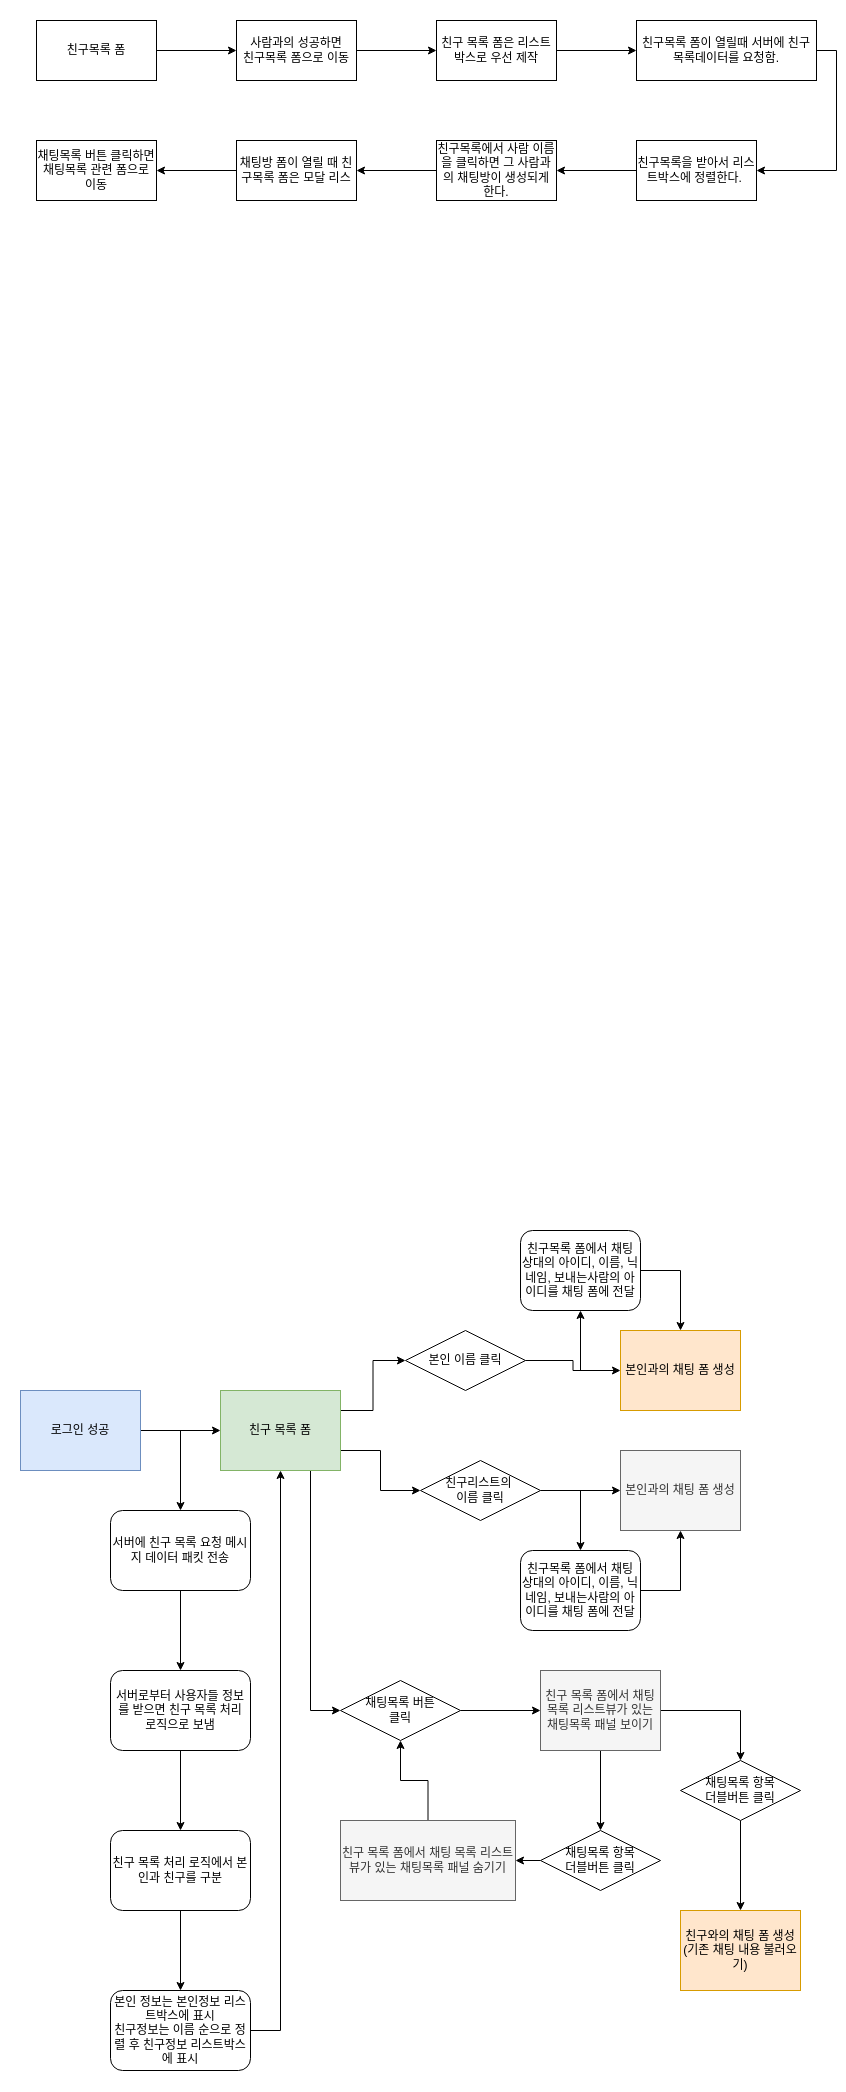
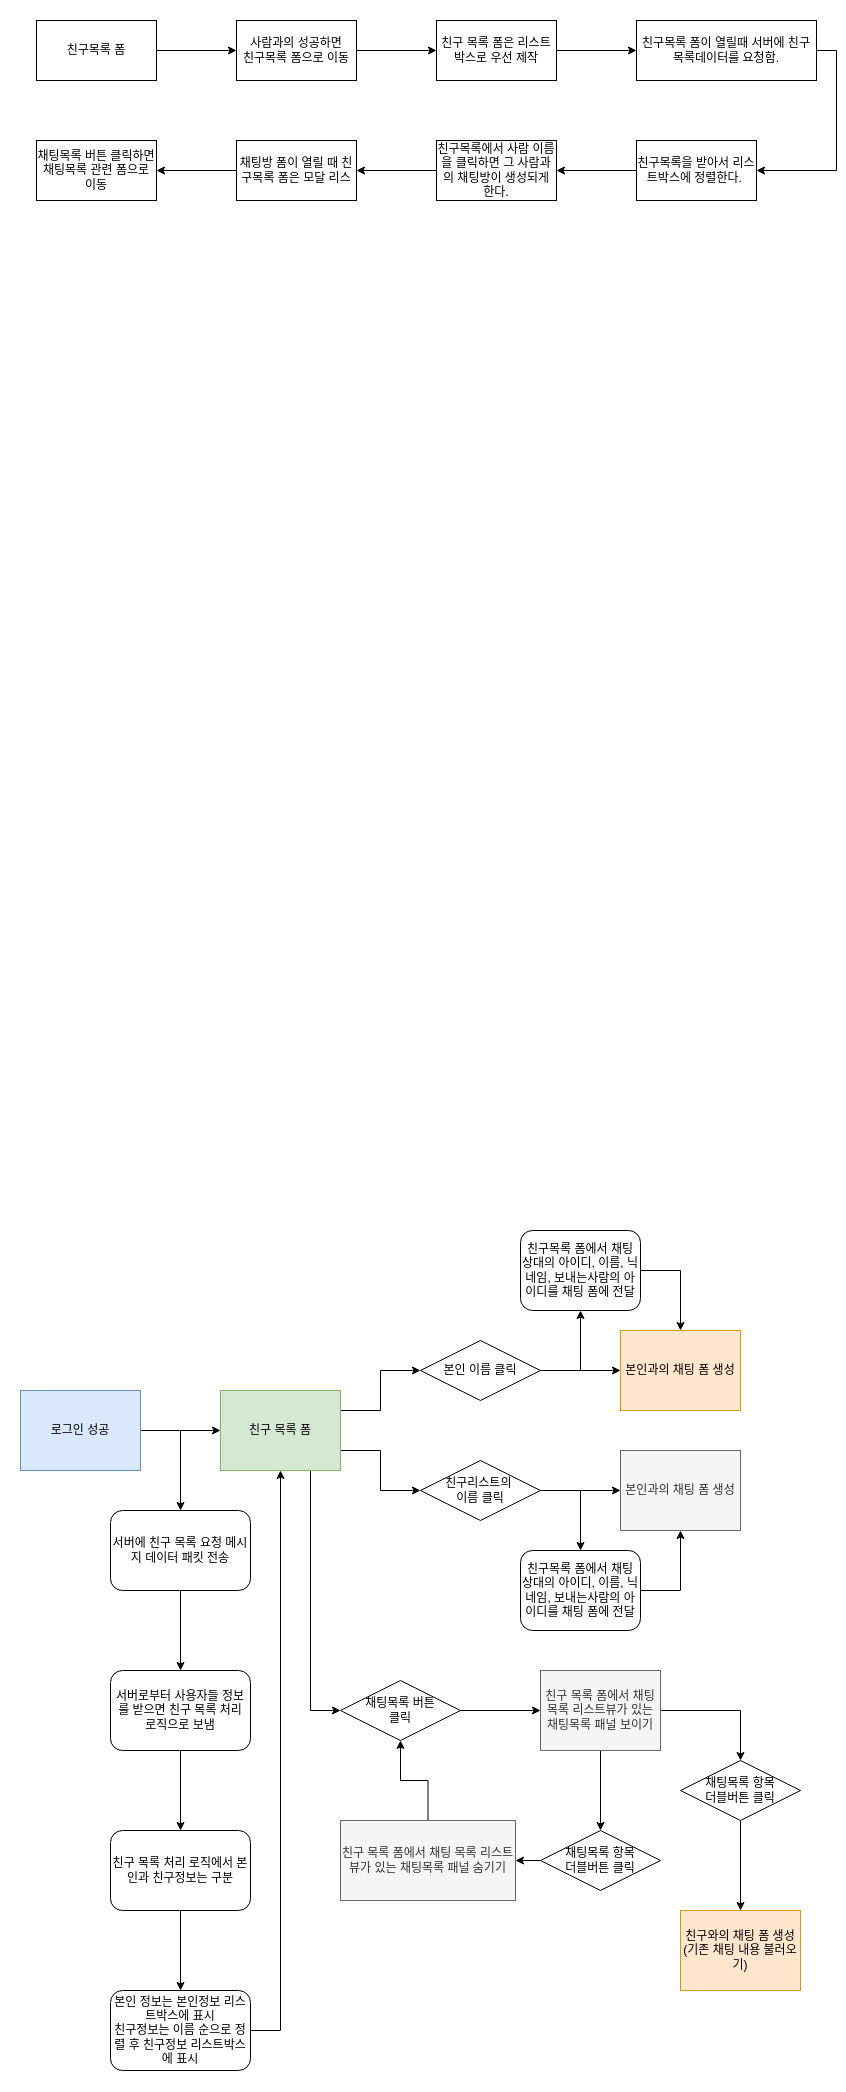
  <mxCell id="0" />
  <mxCell id="1" parent="0" />
  <mxCell id="2" style="edgeStyle=orthogonalEdgeStyle;rounded=0;orthogonalLoop=1;jettySize=auto;html=1;exitX=1;exitY=0.5;exitDx=0;exitDy=0;entryX=0;entryY=0.5;entryDx=0;entryDy=0;" parent="1" source="3" target="5" edge="1"><mxGeometry relative="1" as="geometry" /></mxCell>
  <mxCell id="3" value="친구목록 폼" style="rounded=0;whiteSpace=wrap;html=1;" parent="1" vertex="1"><mxGeometry x="36" y="20" width="120" height="60" as="geometry" /></mxCell>
  <mxCell id="4" style="edgeStyle=orthogonalEdgeStyle;rounded=0;orthogonalLoop=1;jettySize=auto;html=1;exitX=1;exitY=0.5;exitDx=0;exitDy=0;entryX=0;entryY=0.5;entryDx=0;entryDy=0;" parent="1" source="5" target="7" edge="1"><mxGeometry relative="1" as="geometry" /></mxCell>
  <mxCell id="5" value="사람과의 성공하면&lt;div&gt;친구목록 폼으로 이동&lt;/div&gt;" style="rounded=0;whiteSpace=wrap;html=1;" parent="1" vertex="1"><mxGeometry x="236" y="20" width="120" height="60" as="geometry" /></mxCell>
  <mxCell id="6" style="edgeStyle=orthogonalEdgeStyle;rounded=0;orthogonalLoop=1;jettySize=auto;html=1;exitX=1;exitY=0.5;exitDx=0;exitDy=0;entryX=0;entryY=0.5;entryDx=0;entryDy=0;" parent="1" source="7" target="9" edge="1"><mxGeometry relative="1" as="geometry" /></mxCell>
  <mxCell id="7" value="친구 목록 폼은 리스트박스로 우선 제작" style="rounded=0;whiteSpace=wrap;html=1;" parent="1" vertex="1"><mxGeometry x="436" y="20" width="120" height="60" as="geometry" /></mxCell>
  <mxCell id="8" style="edgeStyle=orthogonalEdgeStyle;rounded=0;orthogonalLoop=1;jettySize=auto;html=1;exitX=1;exitY=0.5;exitDx=0;exitDy=0;entryX=1;entryY=0.5;entryDx=0;entryDy=0;" parent="1" source="9" target="11" edge="1"><mxGeometry relative="1" as="geometry" /></mxCell>
  <mxCell id="9" value="친구목록 폼이 열릴때 서버에 친구목록데이터를 요청함." style="rounded=0;whiteSpace=wrap;html=1;" parent="1" vertex="1"><mxGeometry x="636" y="20" width="180" height="60" as="geometry" /></mxCell>
  <mxCell id="10" style="edgeStyle=orthogonalEdgeStyle;rounded=0;orthogonalLoop=1;jettySize=auto;html=1;exitX=0;exitY=0.5;exitDx=0;exitDy=0;entryX=1;entryY=0.5;entryDx=0;entryDy=0;" parent="1" source="11" target="13" edge="1"><mxGeometry relative="1" as="geometry" /></mxCell>
  <mxCell id="11" value="친구목록을 받아서 리스트박스에 정렬한다.&amp;nbsp;" style="rounded=0;whiteSpace=wrap;html=1;" parent="1" vertex="1"><mxGeometry x="636" y="140" width="120" height="60" as="geometry" /></mxCell>
  <mxCell id="12" style="edgeStyle=orthogonalEdgeStyle;rounded=0;orthogonalLoop=1;jettySize=auto;html=1;exitX=0;exitY=0.5;exitDx=0;exitDy=0;entryX=1;entryY=0.5;entryDx=0;entryDy=0;" parent="1" source="13" target="15" edge="1"><mxGeometry relative="1" as="geometry"><mxPoint x="386" y="170" as="targetPoint" /></mxGeometry></mxCell>
  <mxCell id="13" value="친구목록에서 사람 이름을 클릭하면 그 사람과의 채팅방이 생성되게 한다." style="rounded=0;whiteSpace=wrap;html=1;" parent="1" vertex="1"><mxGeometry x="436" y="140" width="120" height="60" as="geometry" /></mxCell>
  <mxCell id="14" style="edgeStyle=orthogonalEdgeStyle;rounded=0;orthogonalLoop=1;jettySize=auto;html=1;exitX=0;exitY=0.5;exitDx=0;exitDy=0;entryX=1;entryY=0.5;entryDx=0;entryDy=0;" parent="1" source="15" target="16" edge="1"><mxGeometry relative="1" as="geometry" /></mxCell>
  <mxCell id="15" value="채팅방 폼이 열릴 때 친구목록 폼은 모달 리스" style="rounded=0;whiteSpace=wrap;html=1;" parent="1" vertex="1"><mxGeometry x="236" y="140" width="120" height="60" as="geometry" /></mxCell>
  <mxCell id="16" value="채팅목록 버튼 클릭하면 채팅목록 관련 폼으로 이동" style="rounded=0;whiteSpace=wrap;html=1;" parent="1" vertex="1"><mxGeometry x="36" y="140" width="120" height="60" as="geometry" /></mxCell>
  <mxCell id="17" style="edgeStyle=orthogonalEdgeStyle;rounded=0;orthogonalLoop=1;jettySize=auto;html=1;exitX=1;exitY=0.5;exitDx=0;exitDy=0;entryX=0;entryY=0.5;entryDx=0;entryDy=0;" edge="1" parent="1" source="18" target="22"><mxGeometry relative="1" as="geometry"><mxPoint x="210" y="1430" as="targetPoint" /></mxGeometry></mxCell>
  <mxCell id="18" value="로그인 성공" style="rounded=0;whiteSpace=wrap;html=1;fillColor=#dae8fc;strokeColor=#6c8ebf;" vertex="1" parent="1"><mxGeometry x="20" y="1390" width="120" height="80" as="geometry" /></mxCell>
  <mxCell id="19" style="edgeStyle=orthogonalEdgeStyle;rounded=0;orthogonalLoop=1;jettySize=auto;html=1;exitX=1;exitY=0.25;exitDx=0;exitDy=0;entryX=0;entryY=0.5;entryDx=0;entryDy=0;" edge="1" parent="1" source="22" target="33"><mxGeometry relative="1" as="geometry" /></mxCell>
  <mxCell id="20" style="edgeStyle=orthogonalEdgeStyle;rounded=0;orthogonalLoop=1;jettySize=auto;html=1;exitX=1;exitY=0.75;exitDx=0;exitDy=0;entryX=0;entryY=0.5;entryDx=0;entryDy=0;" edge="1" parent="1" source="22" target="36"><mxGeometry relative="1" as="geometry" /></mxCell>
  <mxCell id="21" style="edgeStyle=orthogonalEdgeStyle;rounded=0;orthogonalLoop=1;jettySize=auto;html=1;exitX=0.75;exitY=1;exitDx=0;exitDy=0;entryX=0;entryY=0.5;entryDx=0;entryDy=0;" edge="1" parent="1" source="22" target="45"><mxGeometry relative="1" as="geometry" /></mxCell>
  <mxCell id="22" value="친구 목록 폼" style="rounded=0;whiteSpace=wrap;html=1;fillColor=#d5e8d4;strokeColor=#82b366;" vertex="1" parent="1"><mxGeometry x="220" y="1390" width="120" height="80" as="geometry" /></mxCell>
  <mxCell id="23" style="edgeStyle=orthogonalEdgeStyle;rounded=0;orthogonalLoop=1;jettySize=auto;html=1;exitX=0.5;exitY=1;exitDx=0;exitDy=0;entryX=0.5;entryY=0;entryDx=0;entryDy=0;" edge="1" parent="1" source="24" target="26"><mxGeometry relative="1" as="geometry" /></mxCell>
  <mxCell id="24" value="서버에 친구 목록 요청 메시지 데이터 패킷 전송" style="rounded=1;whiteSpace=wrap;html=1;" vertex="1" parent="1"><mxGeometry x="110" y="1510" width="140" height="80" as="geometry" /></mxCell>
  <mxCell id="25" style="edgeStyle=orthogonalEdgeStyle;rounded=0;orthogonalLoop=1;jettySize=auto;html=1;exitX=0.5;exitY=1;exitDx=0;exitDy=0;entryX=0.5;entryY=0;entryDx=0;entryDy=0;" edge="1" parent="1" source="26" target="28"><mxGeometry relative="1" as="geometry" /></mxCell>
  <mxCell id="26" value="서버로부터 사용자들 정보를 받으면 친구 목록 처리 로직으로 보냄" style="rounded=1;whiteSpace=wrap;html=1;" vertex="1" parent="1"><mxGeometry x="110" y="1670" width="140" height="80" as="geometry" /></mxCell>
  <mxCell id="27" style="edgeStyle=orthogonalEdgeStyle;rounded=0;orthogonalLoop=1;jettySize=auto;html=1;exitX=0.5;exitY=1;exitDx=0;exitDy=0;entryX=0.5;entryY=0;entryDx=0;entryDy=0;" edge="1" parent="1" source="28" target="29"><mxGeometry relative="1" as="geometry" /></mxCell>
- <mxCell id="28" value="친구 목록 처리 로직에서 본인과 친구를 구분" style="rounded=1;whiteSpace=wrap;html=1;" vertex="1" parent="1"><mxGeometry x="110" y="1830" width="140" height="80" as="geometry" /></mxCell>
+ <mxCell id="28" value="친구 목록 처리 로직에서 본인과 친구정보는 구분" style="rounded=1;whiteSpace=wrap;html=1;" vertex="1" parent="1"><mxGeometry x="110" y="1830" width="140" height="80" as="geometry" /></mxCell>
  <mxCell id="29" value="본인 정보는 본인정보 리스트박스에 표시&lt;div&gt;친구정보는 이름 순으로 정렬 후 친구정보 리스트박스에 표시&lt;/div&gt;" style="rounded=1;whiteSpace=wrap;html=1;" vertex="1" parent="1"><mxGeometry x="110" y="1990" width="140" height="80" as="geometry" /></mxCell>
  <mxCell id="30" style="edgeStyle=orthogonalEdgeStyle;rounded=0;orthogonalLoop=1;jettySize=auto;html=1;exitX=1;exitY=0.5;exitDx=0;exitDy=0;entryX=0.5;entryY=1;entryDx=0;entryDy=0;" edge="1" parent="1" source="29" target="22"><mxGeometry relative="1" as="geometry"><mxPoint x="350" y="1550" as="targetPoint" /></mxGeometry></mxCell>
  <mxCell id="31" value="" style="endArrow=classic;html=1;rounded=0;entryX=0.5;entryY=0;entryDx=0;entryDy=0;" edge="1" parent="1" target="24"><mxGeometry width="50" height="50" relative="1" as="geometry"><mxPoint x="180" y="1430" as="sourcePoint" /><mxPoint x="130" y="1490" as="targetPoint" /></mxGeometry></mxCell>
  <mxCell id="32" style="edgeStyle=orthogonalEdgeStyle;rounded=0;orthogonalLoop=1;jettySize=auto;html=1;exitX=1;exitY=0.5;exitDx=0;exitDy=0;entryX=0;entryY=0.5;entryDx=0;entryDy=0;" edge="1" parent="1" source="33" target="34"><mxGeometry relative="1" as="geometry" /></mxCell>
- <mxCell id="33" value="본인 이름 클릭" style="rhombus;whiteSpace=wrap;html=1;" vertex="1" parent="1"><mxGeometry x="405" y="1330" width="120" height="60" as="geometry" /></mxCell>
+ <mxCell id="33" value="본인 이름 클릭" style="rhombus;whiteSpace=wrap;html=1;" vertex="1" parent="1"><mxGeometry x="420" y="1340" width="120" height="60" as="geometry" /></mxCell>
  <mxCell id="34" value="본인과의 채팅 폼 생성" style="rounded=0;whiteSpace=wrap;html=1;fillColor=#ffe6cc;strokeColor=#d79b00;" vertex="1" parent="1"><mxGeometry x="620" y="1330" width="120" height="80" as="geometry" /></mxCell>
  <mxCell id="35" style="edgeStyle=orthogonalEdgeStyle;rounded=0;orthogonalLoop=1;jettySize=auto;html=1;exitX=1;exitY=0.5;exitDx=0;exitDy=0;entryX=0;entryY=0.5;entryDx=0;entryDy=0;" edge="1" parent="1" source="36" target="37"><mxGeometry relative="1" as="geometry" /></mxCell>
  <mxCell id="36" value="친구리스트의&amp;nbsp;&lt;div&gt;이름 클릭&lt;/div&gt;" style="rhombus;whiteSpace=wrap;html=1;" vertex="1" parent="1"><mxGeometry x="420" y="1460" width="120" height="60" as="geometry" /></mxCell>
  <mxCell id="37" value="본인과의 채팅 폼 생성" style="rounded=0;whiteSpace=wrap;html=1;fillColor=#f5f5f5;strokeColor=#666666;fontColor=#333333;" vertex="1" parent="1"><mxGeometry x="620" y="1450" width="120" height="80" as="geometry" /></mxCell>
  <mxCell id="38" value="" style="endArrow=classic;html=1;rounded=0;" edge="1" parent="1" target="40"><mxGeometry width="50" height="50" relative="1" as="geometry"><mxPoint x="580" y="1370" as="sourcePoint" /><mxPoint x="420" y="1450" as="targetPoint" /></mxGeometry></mxCell>
  <mxCell id="39" style="edgeStyle=orthogonalEdgeStyle;rounded=0;orthogonalLoop=1;jettySize=auto;html=1;exitX=1;exitY=0.5;exitDx=0;exitDy=0;entryX=0.5;entryY=0;entryDx=0;entryDy=0;" edge="1" parent="1" source="40" target="34"><mxGeometry relative="1" as="geometry" /></mxCell>
  <mxCell id="40" value="친구목록 폼에서 채팅 상대의 아이디, 이름, 닉네임, 보내는사람의 아이디를 채팅 폼에 전달" style="rounded=1;whiteSpace=wrap;html=1;" vertex="1" parent="1"><mxGeometry x="520" y="1230" width="120" height="80" as="geometry" /></mxCell>
  <mxCell id="41" style="edgeStyle=orthogonalEdgeStyle;rounded=0;orthogonalLoop=1;jettySize=auto;html=1;exitX=1;exitY=0.5;exitDx=0;exitDy=0;entryX=0.5;entryY=1;entryDx=0;entryDy=0;" edge="1" parent="1" source="42" target="37"><mxGeometry relative="1" as="geometry" /></mxCell>
  <mxCell id="42" value="친구목록 폼에서 채팅 상대의 아이디, 이름, 닉네임, 보내는사람의 아이디를 채팅 폼에 전달" style="rounded=1;whiteSpace=wrap;html=1;" vertex="1" parent="1"><mxGeometry x="520" y="1550" width="120" height="80" as="geometry" /></mxCell>
  <mxCell id="43" value="" style="endArrow=classic;html=1;rounded=0;entryX=0.5;entryY=0;entryDx=0;entryDy=0;" edge="1" parent="1" target="42"><mxGeometry width="50" height="50" relative="1" as="geometry"><mxPoint x="580" y="1490" as="sourcePoint" /><mxPoint x="420" y="1450" as="targetPoint" /></mxGeometry></mxCell>
  <mxCell id="44" style="edgeStyle=orthogonalEdgeStyle;rounded=0;orthogonalLoop=1;jettySize=auto;html=1;exitX=1;exitY=0.5;exitDx=0;exitDy=0;entryX=0;entryY=0.5;entryDx=0;entryDy=0;" edge="1" parent="1" source="45" target="48"><mxGeometry relative="1" as="geometry" /></mxCell>
  <mxCell id="45" value="채팅목록 버튼&lt;div&gt;클릭&lt;/div&gt;" style="rhombus;whiteSpace=wrap;html=1;" vertex="1" parent="1"><mxGeometry x="340" y="1680" width="120" height="60" as="geometry" /></mxCell>
  <mxCell id="46" style="edgeStyle=orthogonalEdgeStyle;rounded=0;orthogonalLoop=1;jettySize=auto;html=1;exitX=1;exitY=0.5;exitDx=0;exitDy=0;entryX=0.5;entryY=0;entryDx=0;entryDy=0;" edge="1" parent="1" source="48" target="50"><mxGeometry relative="1" as="geometry" /></mxCell>
  <mxCell id="47" style="edgeStyle=orthogonalEdgeStyle;rounded=0;orthogonalLoop=1;jettySize=auto;html=1;exitX=0.5;exitY=1;exitDx=0;exitDy=0;entryX=0.5;entryY=0;entryDx=0;entryDy=0;" edge="1" parent="1" source="48" target="52"><mxGeometry relative="1" as="geometry" /></mxCell>
  <mxCell id="48" value="친구 목록 폼에서 채팅 목록 리스트뷰가 있는 채팅목록 패널 보이기" style="rounded=0;whiteSpace=wrap;html=1;fillColor=#f5f5f5;fontColor=#333333;strokeColor=#666666;" vertex="1" parent="1"><mxGeometry x="540" y="1670" width="120" height="80" as="geometry" /></mxCell>
  <mxCell id="49" style="edgeStyle=orthogonalEdgeStyle;rounded=0;orthogonalLoop=1;jettySize=auto;html=1;exitX=0.5;exitY=1;exitDx=0;exitDy=0;entryX=0.5;entryY=0;entryDx=0;entryDy=0;" edge="1" parent="1" source="50" target="55"><mxGeometry relative="1" as="geometry" /></mxCell>
  <mxCell id="50" value="채팅목록 항목&lt;div&gt;더블버튼&amp;nbsp;&lt;span style=&quot;background-color: initial;&quot;&gt;클릭&lt;/span&gt;&lt;/div&gt;" style="rhombus;whiteSpace=wrap;html=1;" vertex="1" parent="1"><mxGeometry x="680" y="1760" width="120" height="60" as="geometry" /></mxCell>
  <mxCell id="51" style="edgeStyle=orthogonalEdgeStyle;rounded=0;orthogonalLoop=1;jettySize=auto;html=1;exitX=0;exitY=0.5;exitDx=0;exitDy=0;entryX=1;entryY=0.5;entryDx=0;entryDy=0;" edge="1" parent="1" source="52" target="54"><mxGeometry relative="1" as="geometry" /></mxCell>
  <mxCell id="52" value="채팅목록 항목&lt;div&gt;더블버튼&amp;nbsp;&lt;span style=&quot;background-color: initial;&quot;&gt;클릭&lt;/span&gt;&lt;/div&gt;" style="rhombus;whiteSpace=wrap;html=1;" vertex="1" parent="1"><mxGeometry x="540" y="1830" width="120" height="60" as="geometry" /></mxCell>
  <mxCell id="53" style="edgeStyle=orthogonalEdgeStyle;rounded=0;orthogonalLoop=1;jettySize=auto;html=1;exitX=0.5;exitY=0;exitDx=0;exitDy=0;entryX=0.5;entryY=1;entryDx=0;entryDy=0;" edge="1" parent="1" source="54" target="45"><mxGeometry relative="1" as="geometry" /></mxCell>
  <mxCell id="54" value="친구 목록 폼에서 채팅 목록 리스트뷰가 있는 채팅목록 패널 숨기기" style="rounded=0;whiteSpace=wrap;html=1;fillColor=#f5f5f5;fontColor=#333333;strokeColor=#666666;" vertex="1" parent="1"><mxGeometry x="340" y="1820" width="175" height="80" as="geometry" /></mxCell>
  <mxCell id="55" value="친구와의 채팅 폼 생성&lt;div&gt;&lt;span style=&quot;background-color: initial;&quot;&gt;(기존 채팅 내용 불러오기)&lt;/span&gt;&lt;/div&gt;" style="rounded=0;whiteSpace=wrap;html=1;fillColor=#ffe6cc;strokeColor=#d79b00;" vertex="1" parent="1"><mxGeometry x="680" y="1910" width="120" height="80" as="geometry" /></mxCell>
